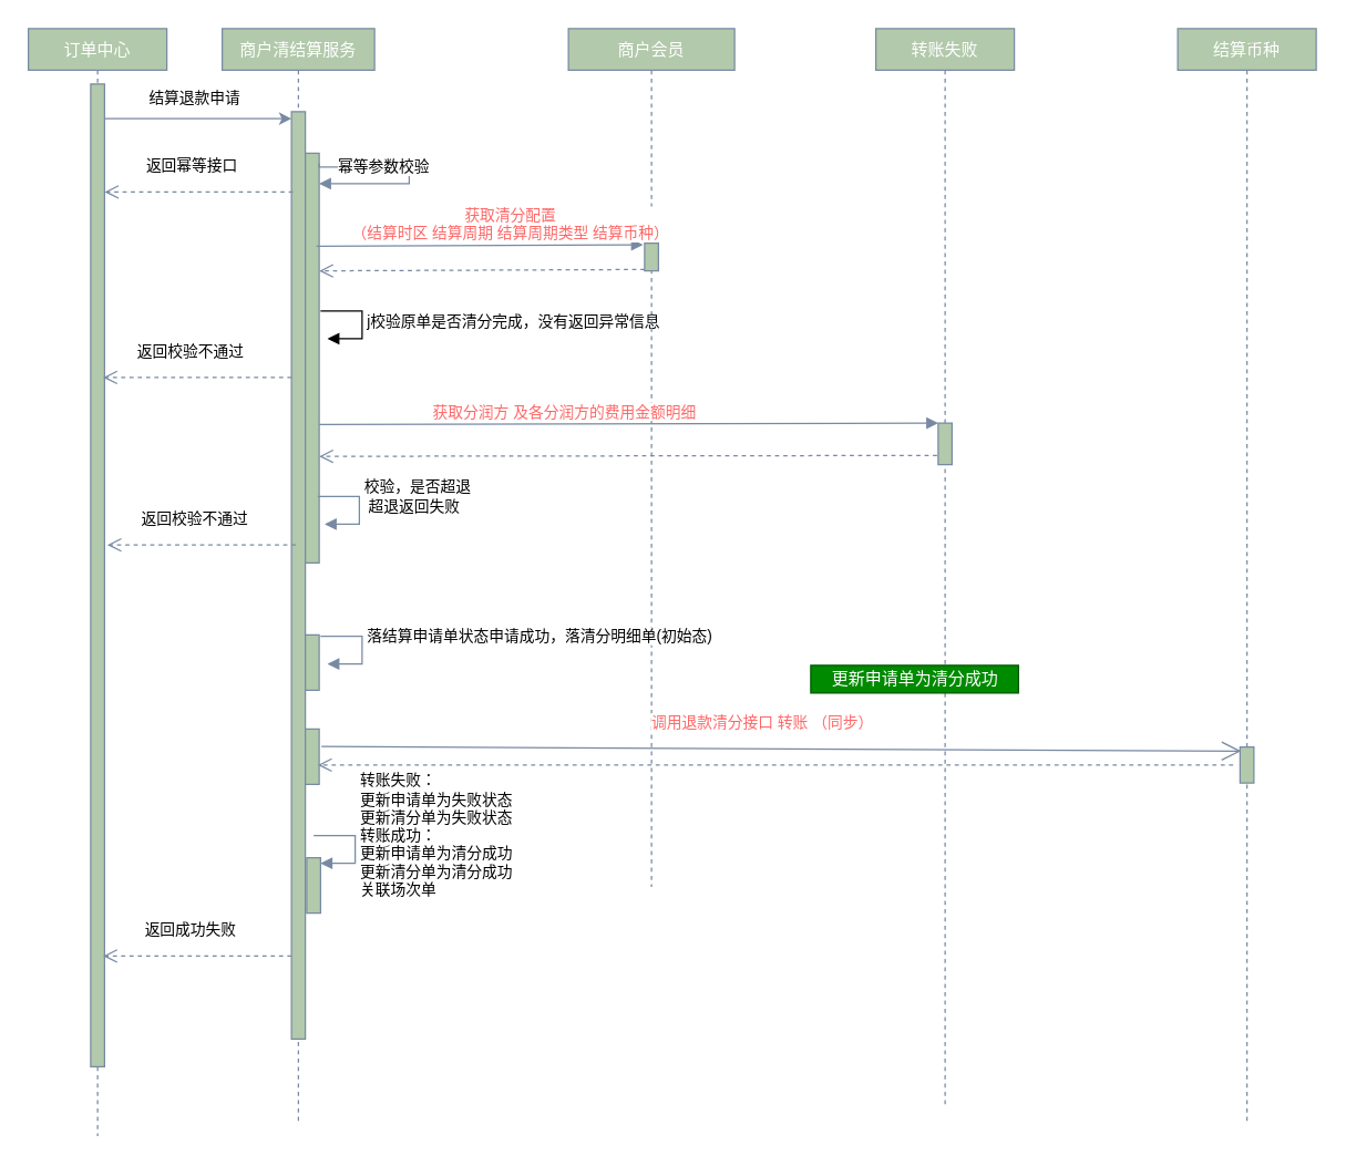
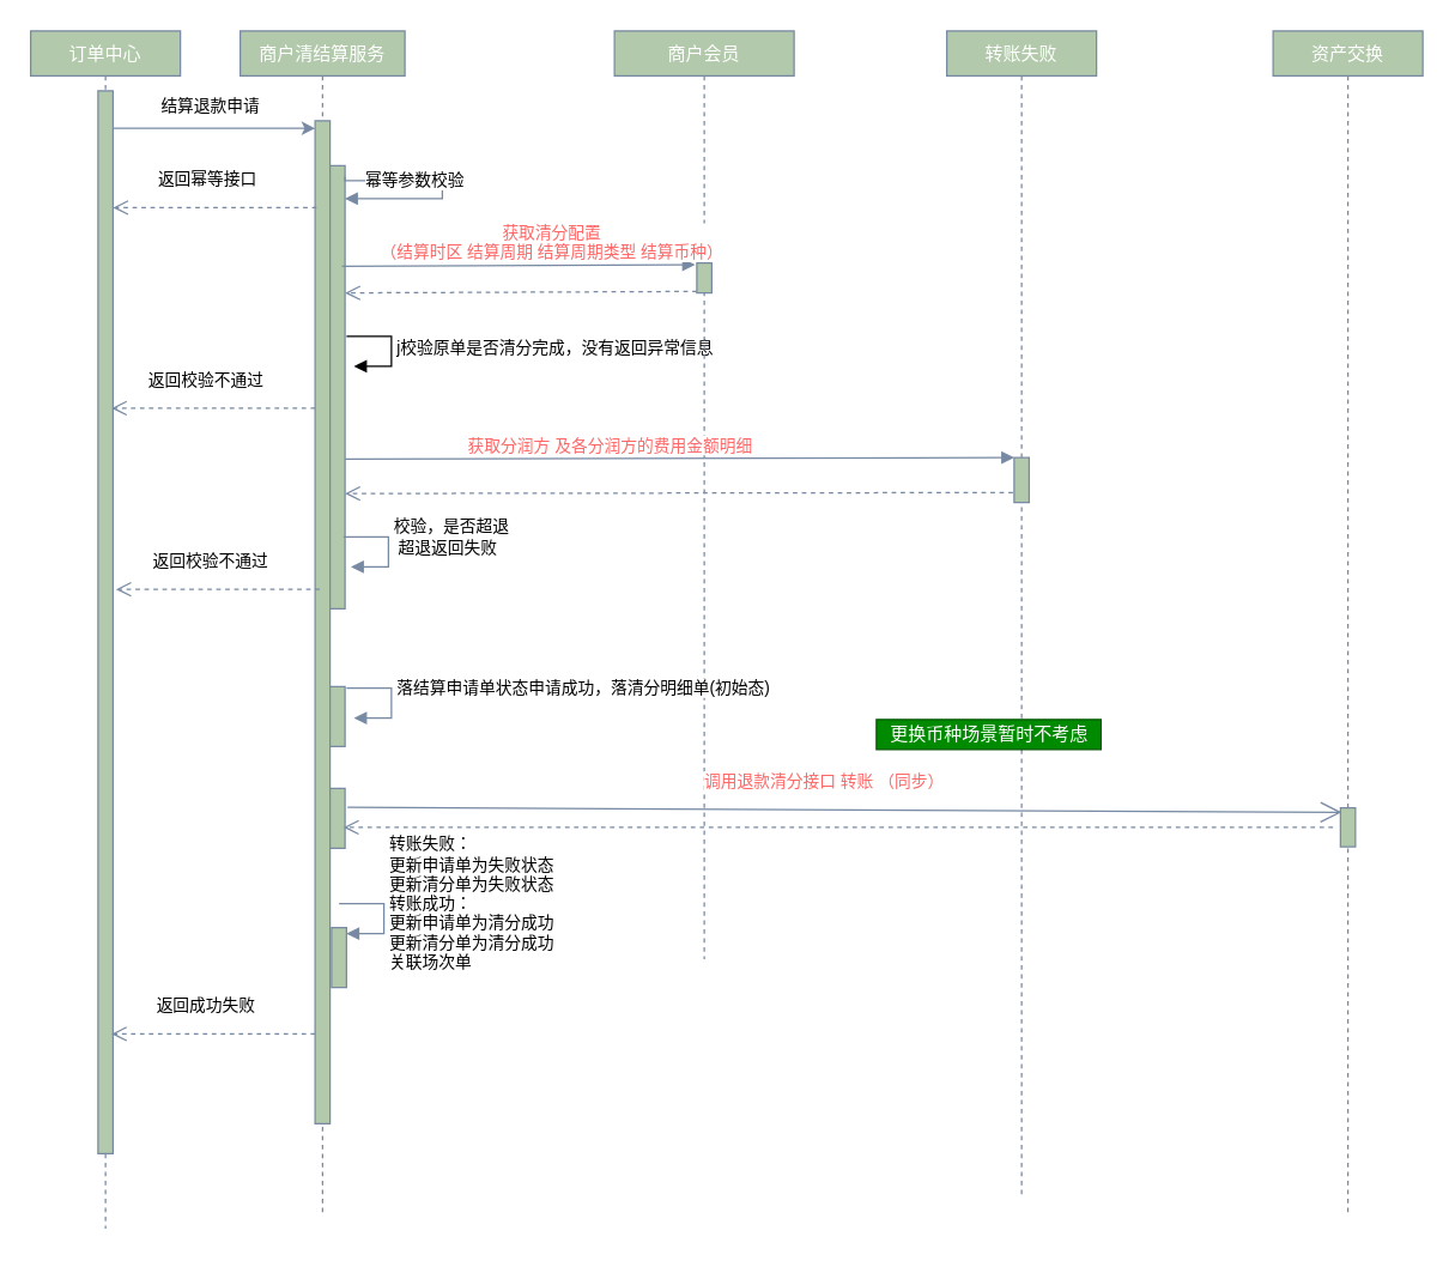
  <mxCell id="0" />
  <mxCell id="1" parent="0" />
  <mxCell id="2" value="订单中心" style="shape=umlLifeline;perimeter=lifelinePerimeter;container=1;collapsible=0;recursiveResize=0;shadow=0;strokeWidth=1;fillColor=#B2C9AB;strokeColor=#788AA3;fontColor=#FFFFFF;rounded=0;size=30;" parent="1" vertex="1"><mxGeometry x="20" y="20" width="100" height="800" as="geometry" /></mxCell>
  <mxCell id="3" value="" style="points=[];perimeter=orthogonalPerimeter;shadow=0;strokeWidth=1;fillColor=#B2C9AB;strokeColor=#788AA3;fontColor=#46495D;rounded=0;" parent="2" vertex="1"><mxGeometry x="45" y="40" width="10" height="710" as="geometry" /></mxCell>
  <mxCell id="4" value="商户清结算服务" style="shape=umlLifeline;perimeter=lifelinePerimeter;container=1;collapsible=0;recursiveResize=0;shadow=0;strokeWidth=1;fillColor=#B2C9AB;strokeColor=#788AA3;fontColor=#FFFFFF;rounded=0;size=30;" parent="1" vertex="1"><mxGeometry x="160" y="20" width="110" height="790" as="geometry" /></mxCell>
  <mxCell id="5" value="" style="points=[];perimeter=orthogonalPerimeter;shadow=0;strokeWidth=1;fillColor=#B2C9AB;strokeColor=#788AA3;fontColor=#46495D;rounded=0;" parent="4" vertex="1"><mxGeometry x="50" y="60" width="10" height="670" as="geometry" /></mxCell>
  <mxCell id="6" value="" style="html=1;points=[];perimeter=orthogonalPerimeter;fontSize=11;fontColor=#000000;strokeColor=#788AA3;fillColor=#B2C9AB;" parent="4" vertex="1"><mxGeometry x="60" y="90" width="10" height="296" as="geometry" /></mxCell>
  <mxCell id="7" value="幂等参数校验" style="edgeStyle=orthogonalEdgeStyle;html=1;align=left;spacingLeft=2;endArrow=block;rounded=0;fontSize=11;fontColor=#000000;strokeColor=#788AA3;fillColor=#B2C9AB;curved=0;exitX=1.003;exitY=0.207;exitDx=0;exitDy=0;exitPerimeter=0;" parent="4" edge="1"><mxGeometry x="-0.824" relative="1" as="geometry"><mxPoint x="70.03" y="97.272" as="sourcePoint" /><Array as="points"><mxPoint x="135" y="100" /><mxPoint x="135" y="112" /></Array><mxPoint as="offset" /><mxPoint x="70" y="112" as="targetPoint" /></mxGeometry></mxCell>
  <mxCell id="8" value="" style="html=1;points=[];perimeter=orthogonalPerimeter;fontSize=11;fontColor=#000000;strokeColor=#788AA3;fillColor=#B2C9AB;" parent="4" vertex="1"><mxGeometry x="60" y="438" width="10" height="40" as="geometry" /></mxCell>
  <mxCell id="9" value="校验，是否超退&lt;br&gt;&amp;nbsp;超退返回失败" style="edgeStyle=orthogonalEdgeStyle;html=1;align=left;spacingLeft=2;endArrow=block;rounded=0;entryX=1;entryY=0;fontSize=11;fontColor=#000000;strokeColor=#788AA3;strokeWidth=1;fillColor=#B2C9AB;curved=0;jumpStyle=none;" parent="4" edge="1"><mxGeometry x="-0.2" relative="1" as="geometry"><mxPoint x="69" y="338" as="sourcePoint" /><Array as="points"><mxPoint x="99" y="338" /></Array><mxPoint as="offset" /><mxPoint x="74" y="358" as="targetPoint" /></mxGeometry></mxCell>
  <mxCell id="10" value="" style="html=1;points=[];perimeter=orthogonalPerimeter;fontSize=11;fontColor=#000000;strokeColor=#788AA3;fillColor=#B2C9AB;" parent="4" vertex="1"><mxGeometry x="60" y="506" width="10" height="40" as="geometry" /></mxCell>
  <mxCell id="11" value="j校验原单是否清分完成，没有返回异常信息" style="edgeStyle=orthogonalEdgeStyle;html=1;align=left;spacingLeft=2;endArrow=block;rounded=0;entryX=1;entryY=0;" parent="4" edge="1"><mxGeometry relative="1" as="geometry"><mxPoint x="71" y="204" as="sourcePoint" /><Array as="points"><mxPoint x="101" y="204" /></Array><mxPoint x="76" y="224" as="targetPoint" /></mxGeometry></mxCell>
  <mxCell id="12" value="返回校验不通过" style="html=1;verticalAlign=bottom;endArrow=open;dashed=1;endSize=8;fontSize=11;fontColor=#000000;strokeColor=#788AA3;strokeWidth=1;fillColor=#B2C9AB;curved=0;jumpStyle=none;" parent="4" edge="1"><mxGeometry x="0.077" y="-10" relative="1" as="geometry"><mxPoint x="50" y="252" as="sourcePoint" /><mxPoint x="-86" y="252" as="targetPoint" /><mxPoint as="offset" /></mxGeometry></mxCell>
  <mxCell id="13" value="转账失败" style="shape=umlLifeline;perimeter=lifelinePerimeter;container=1;collapsible=0;recursiveResize=0;shadow=0;strokeWidth=1;fillColor=#B2C9AB;strokeColor=#788AA3;fontColor=#FFFFFF;rounded=0;size=30;" parent="1" vertex="1"><mxGeometry x="632" y="20" width="100" height="780" as="geometry" /></mxCell>
  <mxCell id="14" value="" style="html=1;points=[];perimeter=orthogonalPerimeter;fontSize=11;fontColor=#000000;strokeColor=#788AA3;fillColor=#B2C9AB;" parent="13" vertex="1"><mxGeometry x="45" y="285" width="10" height="30" as="geometry" /></mxCell>
- <mxCell id="15" value="结算币种" style="shape=umlLifeline;perimeter=lifelinePerimeter;container=1;collapsible=0;recursiveResize=0;shadow=0;strokeWidth=1;fillColor=#B2C9AB;strokeColor=#788AA3;fontColor=#FFFFFF;rounded=0;size=30;" parent="1" vertex="1"><mxGeometry x="850" y="20" width="100" height="790" as="geometry" /></mxCell>
+ <mxCell id="15" value="资产交换" style="shape=umlLifeline;perimeter=lifelinePerimeter;container=1;collapsible=0;recursiveResize=0;shadow=0;strokeWidth=1;fillColor=#B2C9AB;strokeColor=#788AA3;fontColor=#FFFFFF;rounded=0;size=30;" parent="1" vertex="1"><mxGeometry x="850" y="20" width="100" height="790" as="geometry" /></mxCell>
  <mxCell id="16" value="" style="html=1;points=[];perimeter=orthogonalPerimeter;fontSize=11;fontColor=#000000;strokeColor=#788AA3;fillColor=#B2C9AB;" parent="15" vertex="1"><mxGeometry x="45" y="519" width="10" height="26" as="geometry" /></mxCell>
  <mxCell id="17" value="商户会员" style="shape=umlLifeline;perimeter=lifelinePerimeter;container=1;collapsible=0;recursiveResize=0;shadow=0;strokeWidth=1;fillColor=#B2C9AB;strokeColor=#788AA3;fontColor=#FFFFFF;rounded=0;size=30;" parent="1" vertex="1"><mxGeometry x="410" y="20" width="120" height="620" as="geometry" /></mxCell>
  <mxCell id="18" value="" style="html=1;points=[];perimeter=orthogonalPerimeter;fontSize=11;fontColor=#000000;strokeColor=#788AA3;fillColor=#B2C9AB;" parent="17" vertex="1"><mxGeometry x="55" y="155" width="10" height="20" as="geometry" /></mxCell>
  <mxCell id="19" value="" style="endArrow=classic;html=1;fontColor=#FFFFFF;strokeColor=#788AA3;fillColor=#B2C9AB;curved=0;" parent="1" source="3" target="5" edge="1"><mxGeometry width="50" height="50" relative="1" as="geometry"><mxPoint x="380" y="150" as="sourcePoint" /><mxPoint x="430" y="100" as="targetPoint" /><Array as="points"><mxPoint x="160" y="85" /></Array></mxGeometry></mxCell>
  <mxCell id="20" value="&lt;font color=&quot;#000000&quot;&gt;&lt;font style=&quot;font-size: 11px ; line-height: 0.8&quot;&gt;结算退款申请&lt;/font&gt;&lt;br&gt;&lt;/font&gt;" style="text;html=1;resizable=0;autosize=1;align=center;verticalAlign=middle;points=[];fillColor=none;strokeColor=none;rounded=0;fontColor=#FFFFFF;" parent="1" vertex="1"><mxGeometry x="95" y="60" width="90" height="20" as="geometry" /></mxCell>
  <mxCell id="21" value="&lt;font color=&quot;#ff6666&quot;&gt;获取清分配置&lt;br&gt;（结算时区 结算周期 结算周期类型 结算币种）&lt;/font&gt;" style="html=1;verticalAlign=bottom;endArrow=block;fontSize=11;fontColor=#000000;strokeColor=#788AA3;fillColor=#B2C9AB;curved=0;entryX=0.083;entryY=0.058;entryDx=0;entryDy=0;entryPerimeter=0;strokeWidth=1;jumpStyle=none;" parent="1" edge="1"><mxGeometry x="0.187" relative="1" as="geometry"><mxPoint x="228" y="177.16" as="sourcePoint" /><mxPoint x="463.83" y="176.16" as="targetPoint" /><Array as="points" /><mxPoint as="offset" /></mxGeometry></mxCell>
  <mxCell id="22" value="" style="html=1;verticalAlign=bottom;endArrow=open;dashed=1;endSize=8;exitX=0;exitY=0.95;fontSize=11;fontColor=#000000;strokeColor=#788AA3;fillColor=#B2C9AB;curved=0;" parent="1" edge="1"><mxGeometry x="0.276" y="-1" relative="1" as="geometry"><mxPoint x="230" y="195" as="targetPoint" /><mxPoint as="offset" /><mxPoint x="465" y="194" as="sourcePoint" /></mxGeometry></mxCell>
  <mxCell id="23" value="&lt;font color=&quot;#ff6666&quot;&gt;获取分润方 及各分润方的费用金额明细&lt;/font&gt;" style="html=1;verticalAlign=bottom;endArrow=block;entryX=0;entryY=0;fontSize=11;fontColor=#000000;strokeColor=#788AA3;strokeWidth=1;fillColor=#B2C9AB;curved=0;jumpStyle=none;" parent="1" target="14" edge="1"><mxGeometry x="-0.208" relative="1" as="geometry"><mxPoint x="230" y="306" as="sourcePoint" /><mxPoint as="offset" /></mxGeometry></mxCell>
  <mxCell id="24" value="" style="html=1;verticalAlign=bottom;endArrow=open;dashed=1;endSize=8;fontSize=11;fontColor=#000000;strokeColor=#788AA3;strokeWidth=1;fillColor=#B2C9AB;curved=0;jumpStyle=none;exitX=-0.083;exitY=0.779;exitDx=0;exitDy=0;exitPerimeter=0;" parent="1" source="14" edge="1"><mxGeometry relative="1" as="geometry"><mxPoint x="230" y="329" as="targetPoint" /></mxGeometry></mxCell>
  <mxCell id="25" value="&lt;font color=&quot;#ff6666&quot;&gt;调用退款清分接口 转账 （同步）&lt;/font&gt;" style="html=1;verticalAlign=bottom;endArrow=open;dashed=1;endSize=8;fontSize=11;fontColor=#000000;strokeColor=#788AA3;strokeWidth=1;fillColor=#B2C9AB;curved=0;jumpStyle=none;entryX=0.9;entryY=0.675;entryDx=0;entryDy=0;entryPerimeter=0;" parent="1" edge="1"><mxGeometry x="0.029" y="-22" relative="1" as="geometry"><mxPoint x="229" y="552" as="targetPoint" /><mxPoint x="890" y="552" as="sourcePoint" /><mxPoint as="offset" /></mxGeometry></mxCell>
  <mxCell id="26" value="" style="endArrow=open;endFill=1;endSize=12;html=1;fontSize=11;fontColor=#000000;strokeColor=#788AA3;strokeWidth=1;fillColor=#B2C9AB;curved=0;jumpStyle=none;exitX=1.167;exitY=0.342;exitDx=0;exitDy=0;exitPerimeter=0;entryX=0.083;entryY=0.115;entryDx=0;entryDy=0;entryPerimeter=0;" parent="1" target="16" edge="1"><mxGeometry width="160" relative="1" as="geometry"><mxPoint x="231.67" y="538.68" as="sourcePoint" /><mxPoint x="890" y="505" as="targetPoint" /><Array as="points" /></mxGeometry></mxCell>
  <mxCell id="27" value="返回成功失败" style="html=1;verticalAlign=bottom;endArrow=open;dashed=1;endSize=8;fontSize=11;fontColor=#000000;strokeColor=#788AA3;strokeWidth=1;fillColor=#B2C9AB;curved=0;jumpStyle=none;" parent="1" edge="1"><mxGeometry x="0.077" y="-10" relative="1" as="geometry"><mxPoint x="210" y="690" as="sourcePoint" /><mxPoint x="74" y="690" as="targetPoint" /><mxPoint as="offset" /></mxGeometry></mxCell>
  <mxCell id="28" value="" style="html=1;points=[];perimeter=orthogonalPerimeter;fontSize=11;fontColor=#000000;strokeColor=#788AA3;fillColor=#B2C9AB;" parent="1" vertex="1"><mxGeometry x="221" y="619" width="10" height="40" as="geometry" /></mxCell>
  <mxCell id="29" value="转账失败：&lt;br&gt;更新申请单为失败状态&lt;br&gt;更新清分单为失败状态&lt;br&gt;转账成功：&lt;br&gt;更新申请单为清分成功&lt;br&gt;更新清分单为清分成功&lt;br&gt;关联场次单" style="edgeStyle=orthogonalEdgeStyle;html=1;align=left;spacingLeft=2;endArrow=block;rounded=0;entryX=1;entryY=0;fontSize=11;fontColor=#000000;strokeColor=#788AA3;strokeWidth=1;fillColor=#B2C9AB;curved=0;jumpStyle=none;" parent="1" edge="1"><mxGeometry x="-0.2" relative="1" as="geometry"><mxPoint x="226" y="603" as="sourcePoint" /><Array as="points"><mxPoint x="256" y="603" /></Array><mxPoint as="offset" /><mxPoint x="231" y="623" as="targetPoint" /></mxGeometry></mxCell>
- <mxCell id="30" value="更新申请单为清分成功" style="text;html=1;resizable=0;autosize=1;align=center;verticalAlign=middle;points=[];fillColor=#008a00;strokeColor=#005700;rounded=0;fontColor=#ffffff;" parent="1" vertex="1"><mxGeometry x="585" y="480" width="150" height="20" as="geometry" /></mxCell>
+ <mxCell id="30" value="更换币种场景暂时不考虑" style="text;html=1;resizable=0;autosize=1;align=center;verticalAlign=middle;points=[];fillColor=#008a00;strokeColor=#005700;rounded=0;fontColor=#ffffff;" parent="1" vertex="1"><mxGeometry x="585" y="480" width="150" height="20" as="geometry" /></mxCell>
  <mxCell id="31" value="落结算申请单状态申请成功，落清分明细单(初始态)" style="edgeStyle=orthogonalEdgeStyle;html=1;align=left;spacingLeft=2;endArrow=block;rounded=0;entryX=1;entryY=0;fontSize=11;fontColor=#000000;strokeColor=#788AA3;strokeWidth=1;fillColor=#B2C9AB;curved=0;jumpStyle=none;" edge="1" parent="1"><mxGeometry x="-0.2" relative="1" as="geometry"><mxPoint x="231" y="459" as="sourcePoint" /><Array as="points"><mxPoint x="261" y="459" /></Array><mxPoint as="offset" /><mxPoint x="236" y="479" as="targetPoint" /></mxGeometry></mxCell>
  <mxCell id="32" value="返回校验不通过" style="html=1;verticalAlign=bottom;endArrow=open;dashed=1;endSize=8;fontSize=11;fontColor=#000000;strokeColor=#788AA3;strokeWidth=1;fillColor=#B2C9AB;curved=0;jumpStyle=none;" edge="1" parent="1"><mxGeometry x="0.077" y="-10" relative="1" as="geometry"><mxPoint x="213" y="393" as="sourcePoint" /><mxPoint x="77" y="393" as="targetPoint" /><mxPoint as="offset" /></mxGeometry></mxCell>
  <mxCell id="33" value="返回幂等接口" style="html=1;verticalAlign=bottom;endArrow=open;dashed=1;endSize=8;fontSize=11;fontColor=#000000;strokeColor=#788AA3;strokeWidth=1;fillColor=#B2C9AB;curved=0;jumpStyle=none;" edge="1" parent="1"><mxGeometry x="0.077" y="-10" relative="1" as="geometry"><mxPoint x="211" y="138" as="sourcePoint" /><mxPoint x="75" y="138" as="targetPoint" /><mxPoint as="offset" /></mxGeometry></mxCell>
